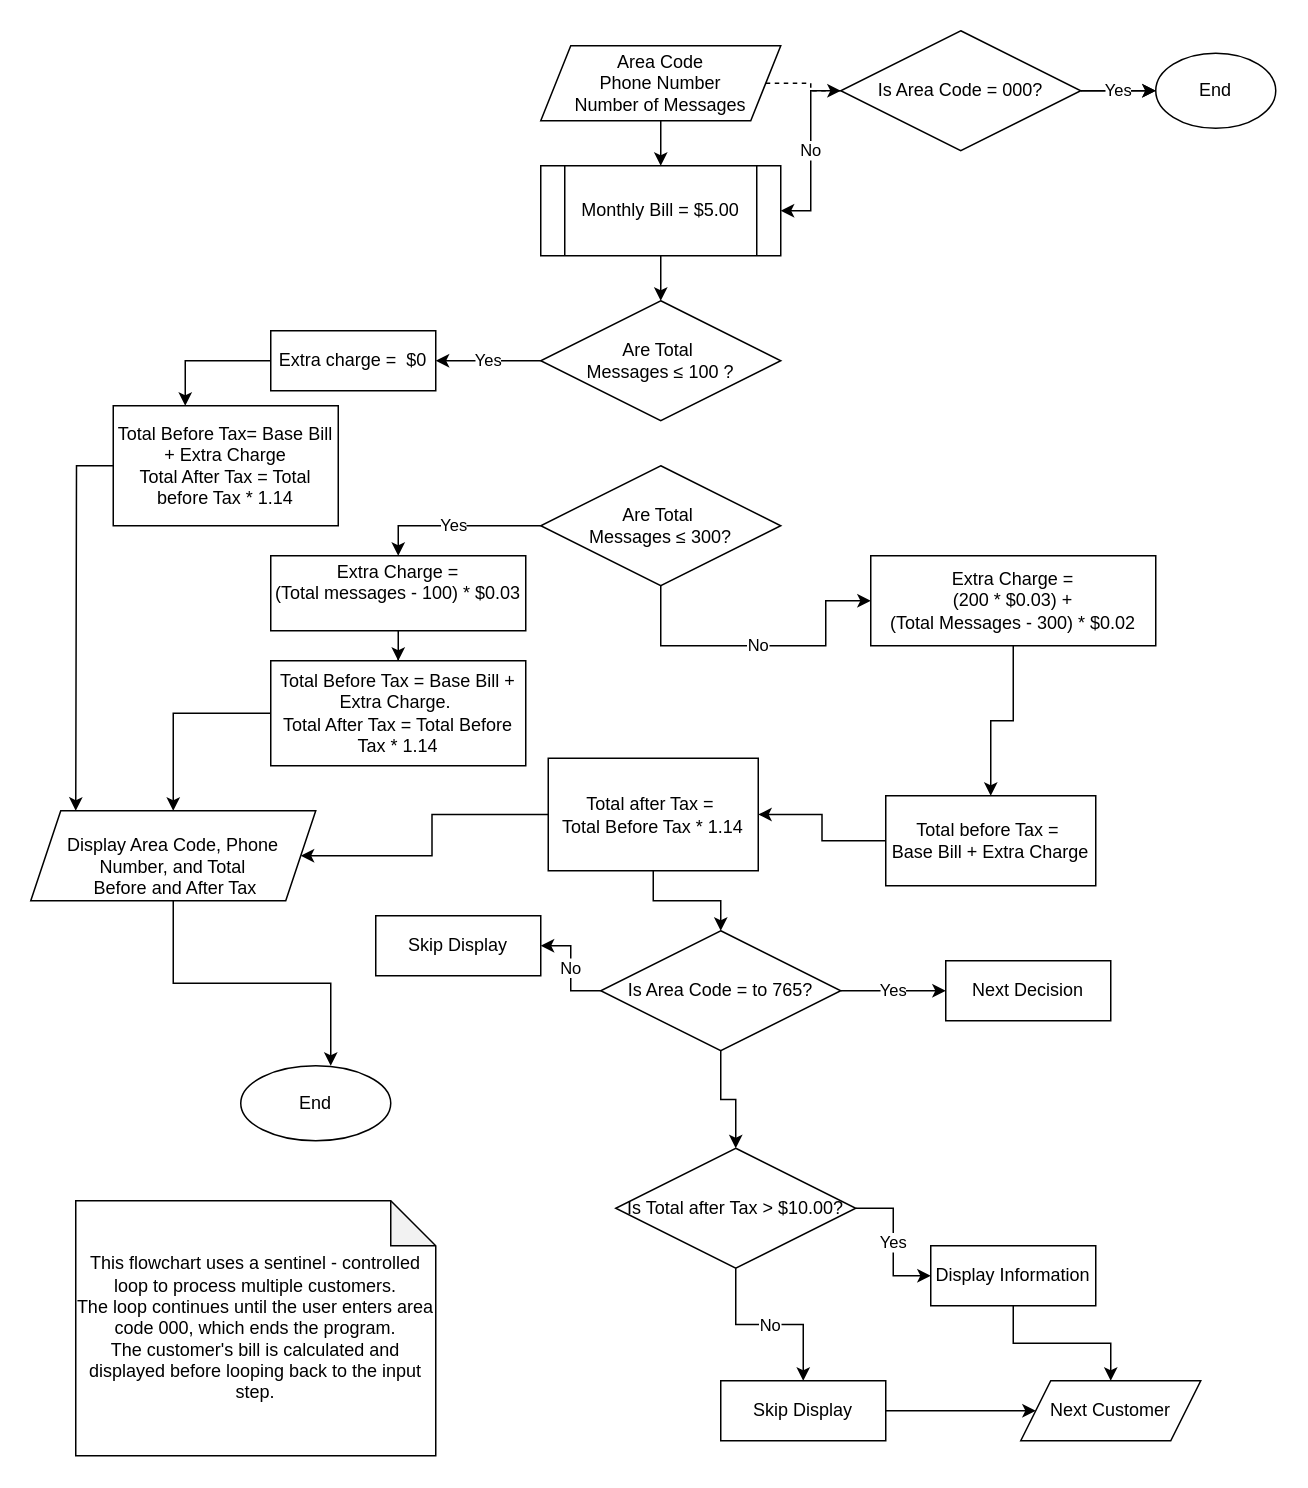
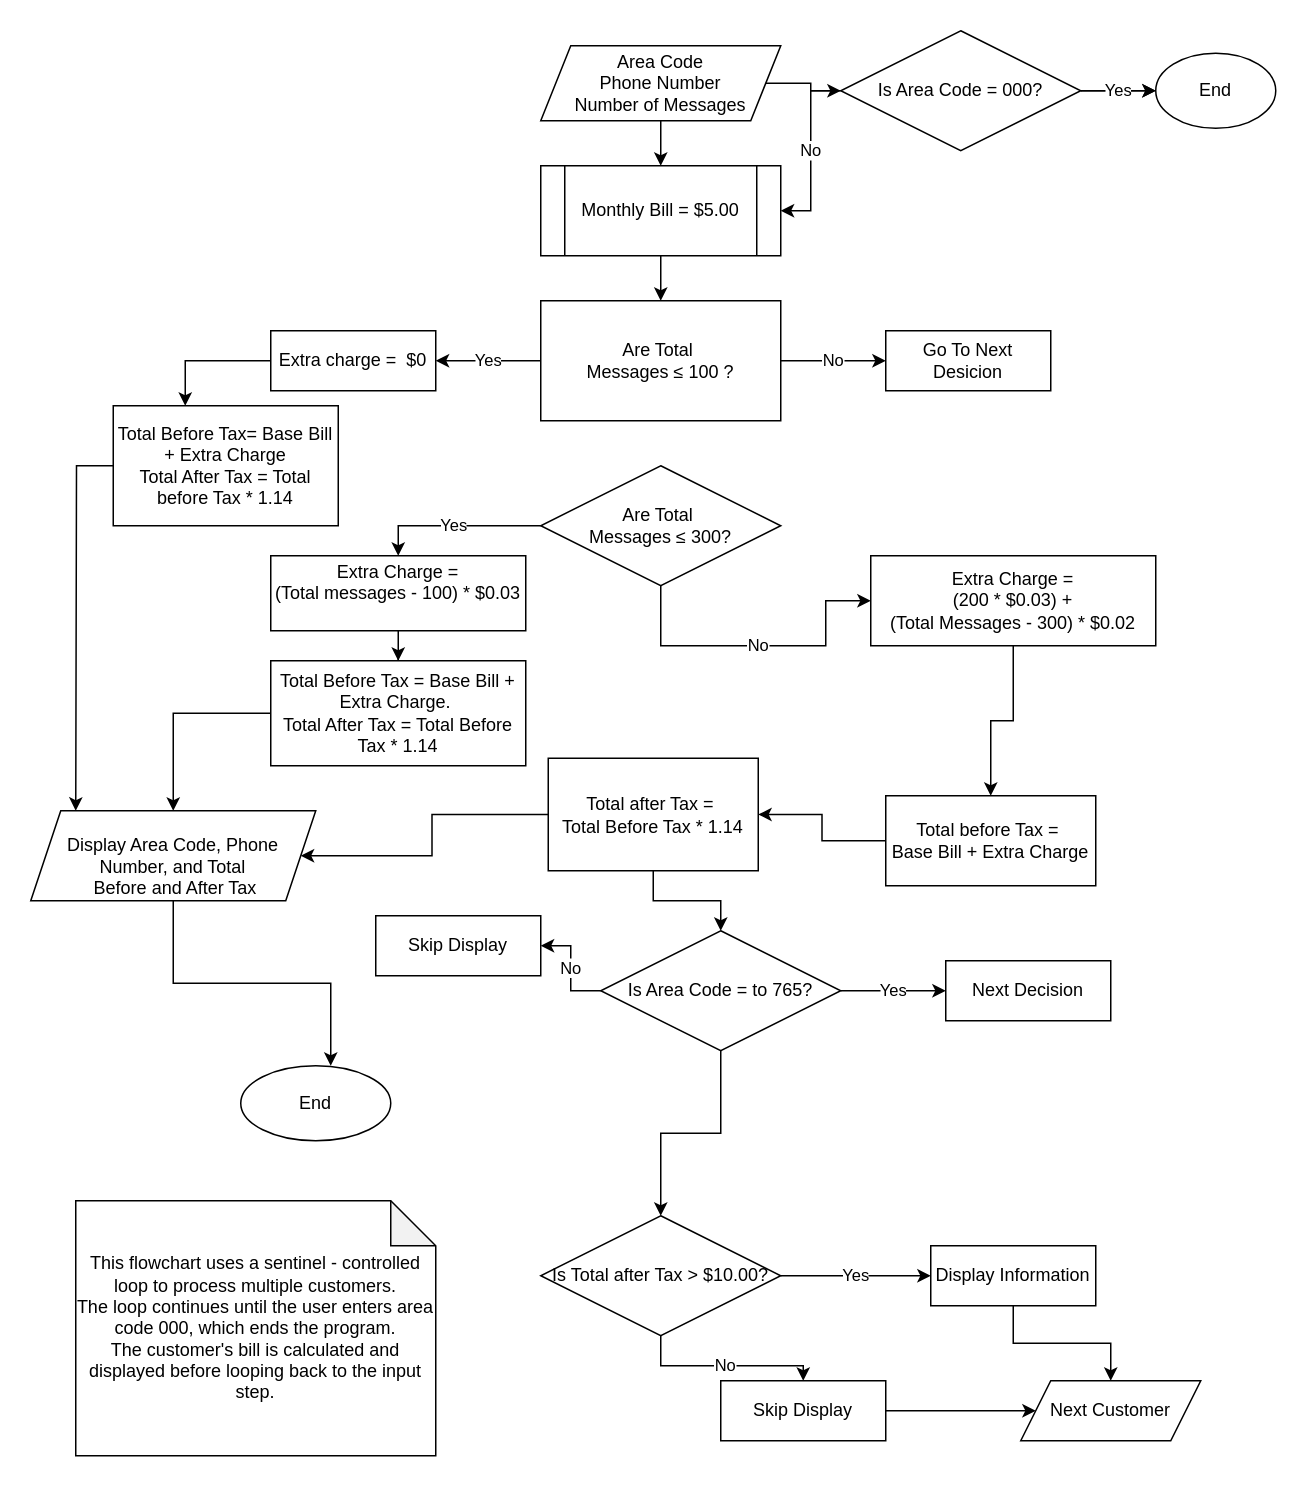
  <mxCell id="0" />
  <mxCell id="1" parent="0" />
  <mxCell id="2" value="End" style="ellipse;whiteSpace=wrap;html=1;" vertex="1" parent="1"><mxGeometry x="160" y="710" width="100" height="50" as="geometry" /></mxCell>
  <mxCell id="3" style="edgeStyle=orthogonalEdgeStyle;rounded=0;orthogonalLoop=1;jettySize=auto;html=1;entryX=0.5;entryY=0;entryDx=0;entryDy=0;" edge="1" parent="1" source="5" target="7"><mxGeometry relative="1" as="geometry" /></mxCell>
- <mxCell id="4" style="edgeStyle=orthogonalEdgeStyle;rounded=0;orthogonalLoop=1;jettySize=auto;html=1;entryX=0;entryY=0.5;entryDx=0;entryDy=0;dashed=1;" edge="1" parent="1" source="5" target="34"><mxGeometry relative="1" as="geometry" /></mxCell>
+ <mxCell id="4" style="edgeStyle=orthogonalEdgeStyle;rounded=0;orthogonalLoop=1;jettySize=auto;html=1;entryX=0;entryY=0.5;entryDx=0;entryDy=0;" edge="1" parent="1" source="5" target="34"><mxGeometry relative="1" as="geometry" /></mxCell>
  <mxCell id="5" value="Area Code&lt;div&gt;Phone Number&lt;/div&gt;&lt;div&gt;Number of Messages&lt;/div&gt;" style="shape=parallelogram;perimeter=parallelogramPerimeter;whiteSpace=wrap;html=1;fixedSize=1;" vertex="1" parent="1"><mxGeometry x="360" y="30" width="160" height="50" as="geometry" /></mxCell>
  <mxCell id="6" style="edgeStyle=orthogonalEdgeStyle;rounded=0;orthogonalLoop=1;jettySize=auto;html=1;entryX=0.5;entryY=0;entryDx=0;entryDy=0;" edge="1" parent="1" source="7" target="10"><mxGeometry relative="1" as="geometry" /></mxCell>
  <mxCell id="7" value="Monthly Bill = $5.00" style="shape=process;whiteSpace=wrap;html=1;backgroundOutline=1;" vertex="1" parent="1"><mxGeometry x="360" y="110" width="160" height="60" as="geometry" /></mxCell>
+ <mxCell id="8" value="No" style="edgeStyle=orthogonalEdgeStyle;rounded=0;orthogonalLoop=1;jettySize=auto;html=1;exitX=1;exitY=0.5;exitDx=0;exitDy=0;entryX=0;entryY=0.5;entryDx=0;entryDy=0;" edge="1" parent="1" source="10" target="14"><mxGeometry relative="1" as="geometry" /></mxCell>
  <mxCell id="9" value="Yes" style="edgeStyle=orthogonalEdgeStyle;rounded=0;orthogonalLoop=1;jettySize=auto;html=1;entryX=1;entryY=0.5;entryDx=0;entryDy=0;" edge="1" parent="1" source="10" target="15"><mxGeometry relative="1" as="geometry" /></mxCell>
- <mxCell id="10" value="Are Total&amp;nbsp;&lt;div&gt;Messages ≤ 100 ?&lt;/div&gt;" style="rhombus;whiteSpace=wrap;html=1;" vertex="1" parent="1"><mxGeometry x="360" y="200" width="160" height="80" as="geometry" /></mxCell>
+ <mxCell id="10" value="Are Total&amp;nbsp;&lt;div&gt;Messages ≤ 100 ?&lt;/div&gt;" style="whiteSpace=wrap;html=1;rounded=0;" vertex="1" parent="1"><mxGeometry x="360" y="200" width="160" height="80" as="geometry" /></mxCell>
  <mxCell id="11" value="No" style="edgeStyle=orthogonalEdgeStyle;rounded=0;orthogonalLoop=1;jettySize=auto;html=1;exitX=0.5;exitY=1;exitDx=0;exitDy=0;" edge="1" parent="1" source="13" target="17"><mxGeometry relative="1" as="geometry"><Array as="points"><mxPoint x="440" y="430" /><mxPoint x="550" y="430" /><mxPoint x="550" y="400" /></Array></mxGeometry></mxCell>
  <mxCell id="12" value="Yes" style="edgeStyle=orthogonalEdgeStyle;rounded=0;orthogonalLoop=1;jettySize=auto;html=1;entryX=0.5;entryY=0;entryDx=0;entryDy=0;" edge="1" parent="1" source="13" target="28"><mxGeometry relative="1" as="geometry" /></mxCell>
  <mxCell id="13" value="Are Total&amp;nbsp;&lt;div&gt;Messages ≤ 300?&lt;/div&gt;" style="rhombus;whiteSpace=wrap;html=1;" vertex="1" parent="1"><mxGeometry x="360" y="310" width="160" height="80" as="geometry" /></mxCell>
+ <mxCell id="14" value="Go To Next Desicion" style="rounded=0;whiteSpace=wrap;html=1;" vertex="1" parent="1"><mxGeometry x="590" y="220" width="110" height="40" as="geometry" /></mxCell>
  <mxCell id="15" value="Extra charge =&amp;nbsp; $0" style="rounded=0;whiteSpace=wrap;html=1;" vertex="1" parent="1"><mxGeometry x="180" y="220" width="110" height="40" as="geometry" /></mxCell>
  <mxCell id="16" style="edgeStyle=orthogonalEdgeStyle;rounded=0;orthogonalLoop=1;jettySize=auto;html=1;entryX=0.5;entryY=0;entryDx=0;entryDy=0;" edge="1" parent="1" source="17" target="19"><mxGeometry relative="1" as="geometry" /></mxCell>
  <mxCell id="17" value="Extra Charge =&lt;div&gt;(200 * $0.03) +&lt;br&gt;&lt;div&gt;(Total Messages - 300) * $0.02&lt;/div&gt;&lt;/div&gt;" style="rounded=0;whiteSpace=wrap;html=1;" vertex="1" parent="1"><mxGeometry x="580" y="370" width="190" height="60" as="geometry" /></mxCell>
  <mxCell id="18" style="edgeStyle=orthogonalEdgeStyle;rounded=0;orthogonalLoop=1;jettySize=auto;html=1;entryX=1;entryY=0.5;entryDx=0;entryDy=0;" edge="1" parent="1" source="19" target="22"><mxGeometry relative="1" as="geometry" /></mxCell>
  <mxCell id="19" value="Total before Tax =&amp;nbsp;&lt;div&gt;Base Bill + Extra Charge&lt;/div&gt;" style="rounded=0;whiteSpace=wrap;html=1;" vertex="1" parent="1"><mxGeometry x="590" y="530" width="140" height="60" as="geometry" /></mxCell>
  <mxCell id="20" style="edgeStyle=orthogonalEdgeStyle;rounded=0;orthogonalLoop=1;jettySize=auto;html=1;" edge="1" parent="1" source="22" target="29"><mxGeometry relative="1" as="geometry" /></mxCell>
  <mxCell id="21" style="edgeStyle=orthogonalEdgeStyle;rounded=0;orthogonalLoop=1;jettySize=auto;html=1;entryX=0.5;entryY=0;entryDx=0;entryDy=0;" edge="1" parent="1" source="22" target="48"><mxGeometry relative="1" as="geometry" /></mxCell>
  <mxCell id="22" value="Total after Tax =&amp;nbsp;&lt;div&gt;Total Before Tax * 1.14&lt;/div&gt;" style="rounded=0;whiteSpace=wrap;html=1;" vertex="1" parent="1"><mxGeometry x="365" y="505" width="140" height="75" as="geometry" /></mxCell>
  <mxCell id="23" style="edgeStyle=orthogonalEdgeStyle;rounded=0;orthogonalLoop=1;jettySize=auto;html=1;" edge="1" parent="1" source="24"><mxGeometry relative="1" as="geometry"><mxPoint x="50" y="540" as="targetPoint" /></mxGeometry></mxCell>
  <mxCell id="24" value="Total Before Tax= Base Bill + Extra Charge&lt;div&gt;Total After Tax = Total before Tax * 1.14&lt;/div&gt;" style="rounded=0;whiteSpace=wrap;html=1;direction=south;" vertex="1" parent="1"><mxGeometry x="75" y="270" width="150" height="80" as="geometry" /></mxCell>
  <mxCell id="25" style="edgeStyle=orthogonalEdgeStyle;rounded=0;orthogonalLoop=1;jettySize=auto;html=1;exitX=0;exitY=0.5;exitDx=0;exitDy=0;entryX=0.5;entryY=0;entryDx=0;entryDy=0;" edge="1" parent="1" source="26" target="29"><mxGeometry relative="1" as="geometry" /></mxCell>
  <mxCell id="26" value="Total Before Tax = Base Bill + Extra Charge.&amp;nbsp;&lt;div&gt;Total After Tax = Total Before Tax * 1.14&lt;/div&gt;" style="rounded=0;whiteSpace=wrap;html=1;" vertex="1" parent="1"><mxGeometry x="180" y="440" width="170" height="70" as="geometry" /></mxCell>
  <mxCell id="27" style="edgeStyle=orthogonalEdgeStyle;rounded=0;orthogonalLoop=1;jettySize=auto;html=1;entryX=0.5;entryY=0;entryDx=0;entryDy=0;" edge="1" parent="1" source="28" target="26"><mxGeometry relative="1" as="geometry" /></mxCell>
  <mxCell id="28" value="Extra Charge =&lt;div&gt;(Total messages - 100) * $0.03&lt;/div&gt;&lt;div&gt;&lt;br&gt;&lt;/div&gt;" style="rounded=0;whiteSpace=wrap;html=1;" vertex="1" parent="1"><mxGeometry x="180" y="370" width="170" height="50" as="geometry" /></mxCell>
  <mxCell id="29" value="&lt;br&gt;Display Area Code, Phone Number, and Total&lt;div&gt;&amp;nbsp;Before and After Tax&lt;/div&gt;" style="shape=parallelogram;perimeter=parallelogramPerimeter;whiteSpace=wrap;html=1;fixedSize=1;" vertex="1" parent="1"><mxGeometry x="20" y="540" width="190" height="60" as="geometry" /></mxCell>
  <mxCell id="30" style="edgeStyle=orthogonalEdgeStyle;rounded=0;orthogonalLoop=1;jettySize=auto;html=1;entryX=0.6;entryY=0;entryDx=0;entryDy=0;entryPerimeter=0;" edge="1" parent="1" source="29" target="2"><mxGeometry relative="1" as="geometry" /></mxCell>
  <mxCell id="31" style="edgeStyle=orthogonalEdgeStyle;rounded=0;orthogonalLoop=1;jettySize=auto;html=1;entryX=0;entryY=0.5;entryDx=0;entryDy=0;" edge="1" parent="1" source="34"><mxGeometry relative="1" as="geometry"><mxPoint x="770" y="60" as="targetPoint" /></mxGeometry></mxCell>
  <mxCell id="32" value="Yes" style="edgeStyle=orthogonalEdgeStyle;rounded=0;orthogonalLoop=1;jettySize=auto;html=1;" edge="1" parent="1" source="34"><mxGeometry relative="1" as="geometry"><mxPoint x="770" y="60" as="targetPoint" /></mxGeometry></mxCell>
  <mxCell id="33" value="No" style="edgeStyle=orthogonalEdgeStyle;rounded=0;orthogonalLoop=1;jettySize=auto;html=1;entryX=1;entryY=0.5;entryDx=0;entryDy=0;" edge="1" parent="1" source="34" target="7"><mxGeometry relative="1" as="geometry" /></mxCell>
  <mxCell id="34" value="Is Area Code = 000?" style="rhombus;whiteSpace=wrap;html=1;" vertex="1" parent="1"><mxGeometry x="560" y="20" width="160" height="80" as="geometry" /></mxCell>
  <mxCell id="35" value="Yes" style="edgeStyle=orthogonalEdgeStyle;rounded=0;orthogonalLoop=1;jettySize=auto;html=1;entryX=0;entryY=0.5;entryDx=0;entryDy=0;" edge="1" parent="1" source="37" target="39"><mxGeometry relative="1" as="geometry" /></mxCell>
  <mxCell id="36" value="No" style="edgeStyle=orthogonalEdgeStyle;rounded=0;orthogonalLoop=1;jettySize=auto;html=1;entryX=0.5;entryY=0;entryDx=0;entryDy=0;" edge="1" parent="1" source="37" target="41"><mxGeometry relative="1" as="geometry" /></mxCell>
- <mxCell id="37" value="Is Total after Tax &amp;gt; $10.00?" style="rhombus;whiteSpace=wrap;html=1;" vertex="1" parent="1"><mxGeometry x="410" y="765" width="160" height="80" as="geometry" /></mxCell>
+ <mxCell id="37" value="Is Total after Tax &amp;gt; $10.00?" style="rhombus;whiteSpace=wrap;html=1;" vertex="1" parent="1"><mxGeometry x="360" y="810" width="160" height="80" as="geometry" /></mxCell>
  <mxCell id="38" style="edgeStyle=orthogonalEdgeStyle;rounded=0;orthogonalLoop=1;jettySize=auto;html=1;" edge="1" parent="1" source="39" target="42"><mxGeometry relative="1" as="geometry" /></mxCell>
  <mxCell id="39" value="Display Information" style="rounded=0;whiteSpace=wrap;html=1;" vertex="1" parent="1"><mxGeometry x="620" y="830" width="110" height="40" as="geometry" /></mxCell>
  <mxCell id="40" style="edgeStyle=orthogonalEdgeStyle;rounded=0;orthogonalLoop=1;jettySize=auto;html=1;entryX=0;entryY=0.5;entryDx=0;entryDy=0;" edge="1" parent="1" source="41" target="42"><mxGeometry relative="1" as="geometry" /></mxCell>
  <mxCell id="41" value="Skip Display" style="rounded=0;whiteSpace=wrap;html=1;" vertex="1" parent="1"><mxGeometry x="480" y="920" width="110" height="40" as="geometry" /></mxCell>
  <mxCell id="42" value="Next Customer" style="shape=parallelogram;perimeter=parallelogramPerimeter;whiteSpace=wrap;html=1;fixedSize=1;" vertex="1" parent="1"><mxGeometry x="680" y="920" width="120" height="40" as="geometry" /></mxCell>
  <mxCell id="43" value="This flowchart uses a sentinel - controlled loop to process multiple customers.&lt;div&gt;The loop continues until the user enters area code 000, which ends the program.&lt;/div&gt;&lt;div&gt;The customer's bill is calculated and displayed before looping back to the input step.&lt;/div&gt;" style="shape=note;whiteSpace=wrap;html=1;backgroundOutline=1;darkOpacity=0.05;" vertex="1" parent="1"><mxGeometry x="50" y="800" width="240" height="170" as="geometry" /></mxCell>
  <mxCell id="44" style="edgeStyle=orthogonalEdgeStyle;rounded=0;orthogonalLoop=1;jettySize=auto;html=1;exitX=0;exitY=0.5;exitDx=0;exitDy=0;entryX=0;entryY=0.68;entryDx=0;entryDy=0;entryPerimeter=0;" edge="1" parent="1" source="15" target="24"><mxGeometry relative="1" as="geometry" /></mxCell>
  <mxCell id="45" value="Yes" style="edgeStyle=orthogonalEdgeStyle;rounded=0;orthogonalLoop=1;jettySize=auto;html=1;entryX=0;entryY=0.5;entryDx=0;entryDy=0;" edge="1" parent="1" source="48" target="49"><mxGeometry relative="1" as="geometry" /></mxCell>
  <mxCell id="46" value="No" style="edgeStyle=orthogonalEdgeStyle;rounded=0;orthogonalLoop=1;jettySize=auto;html=1;entryX=1;entryY=0.5;entryDx=0;entryDy=0;" edge="1" parent="1" source="48" target="50"><mxGeometry relative="1" as="geometry" /></mxCell>
  <mxCell id="47" style="edgeStyle=orthogonalEdgeStyle;rounded=0;orthogonalLoop=1;jettySize=auto;html=1;entryX=0.5;entryY=0;entryDx=0;entryDy=0;" edge="1" parent="1" source="48" target="37"><mxGeometry relative="1" as="geometry" /></mxCell>
  <mxCell id="48" value="Is Area Code = to 765?" style="rhombus;whiteSpace=wrap;html=1;" vertex="1" parent="1"><mxGeometry x="400" y="620" width="160" height="80" as="geometry" /></mxCell>
  <mxCell id="49" value="Next Decision" style="rounded=0;whiteSpace=wrap;html=1;" vertex="1" parent="1"><mxGeometry x="630" y="640" width="110" height="40" as="geometry" /></mxCell>
  <mxCell id="50" value="Skip Display" style="rounded=0;whiteSpace=wrap;html=1;" vertex="1" parent="1"><mxGeometry x="250" y="610" width="110" height="40" as="geometry" /></mxCell>
  <mxCell id="51" value="End" style="ellipse;whiteSpace=wrap;html=1;" vertex="1" parent="1"><mxGeometry x="770" y="35" width="80" height="50" as="geometry" /></mxCell>
